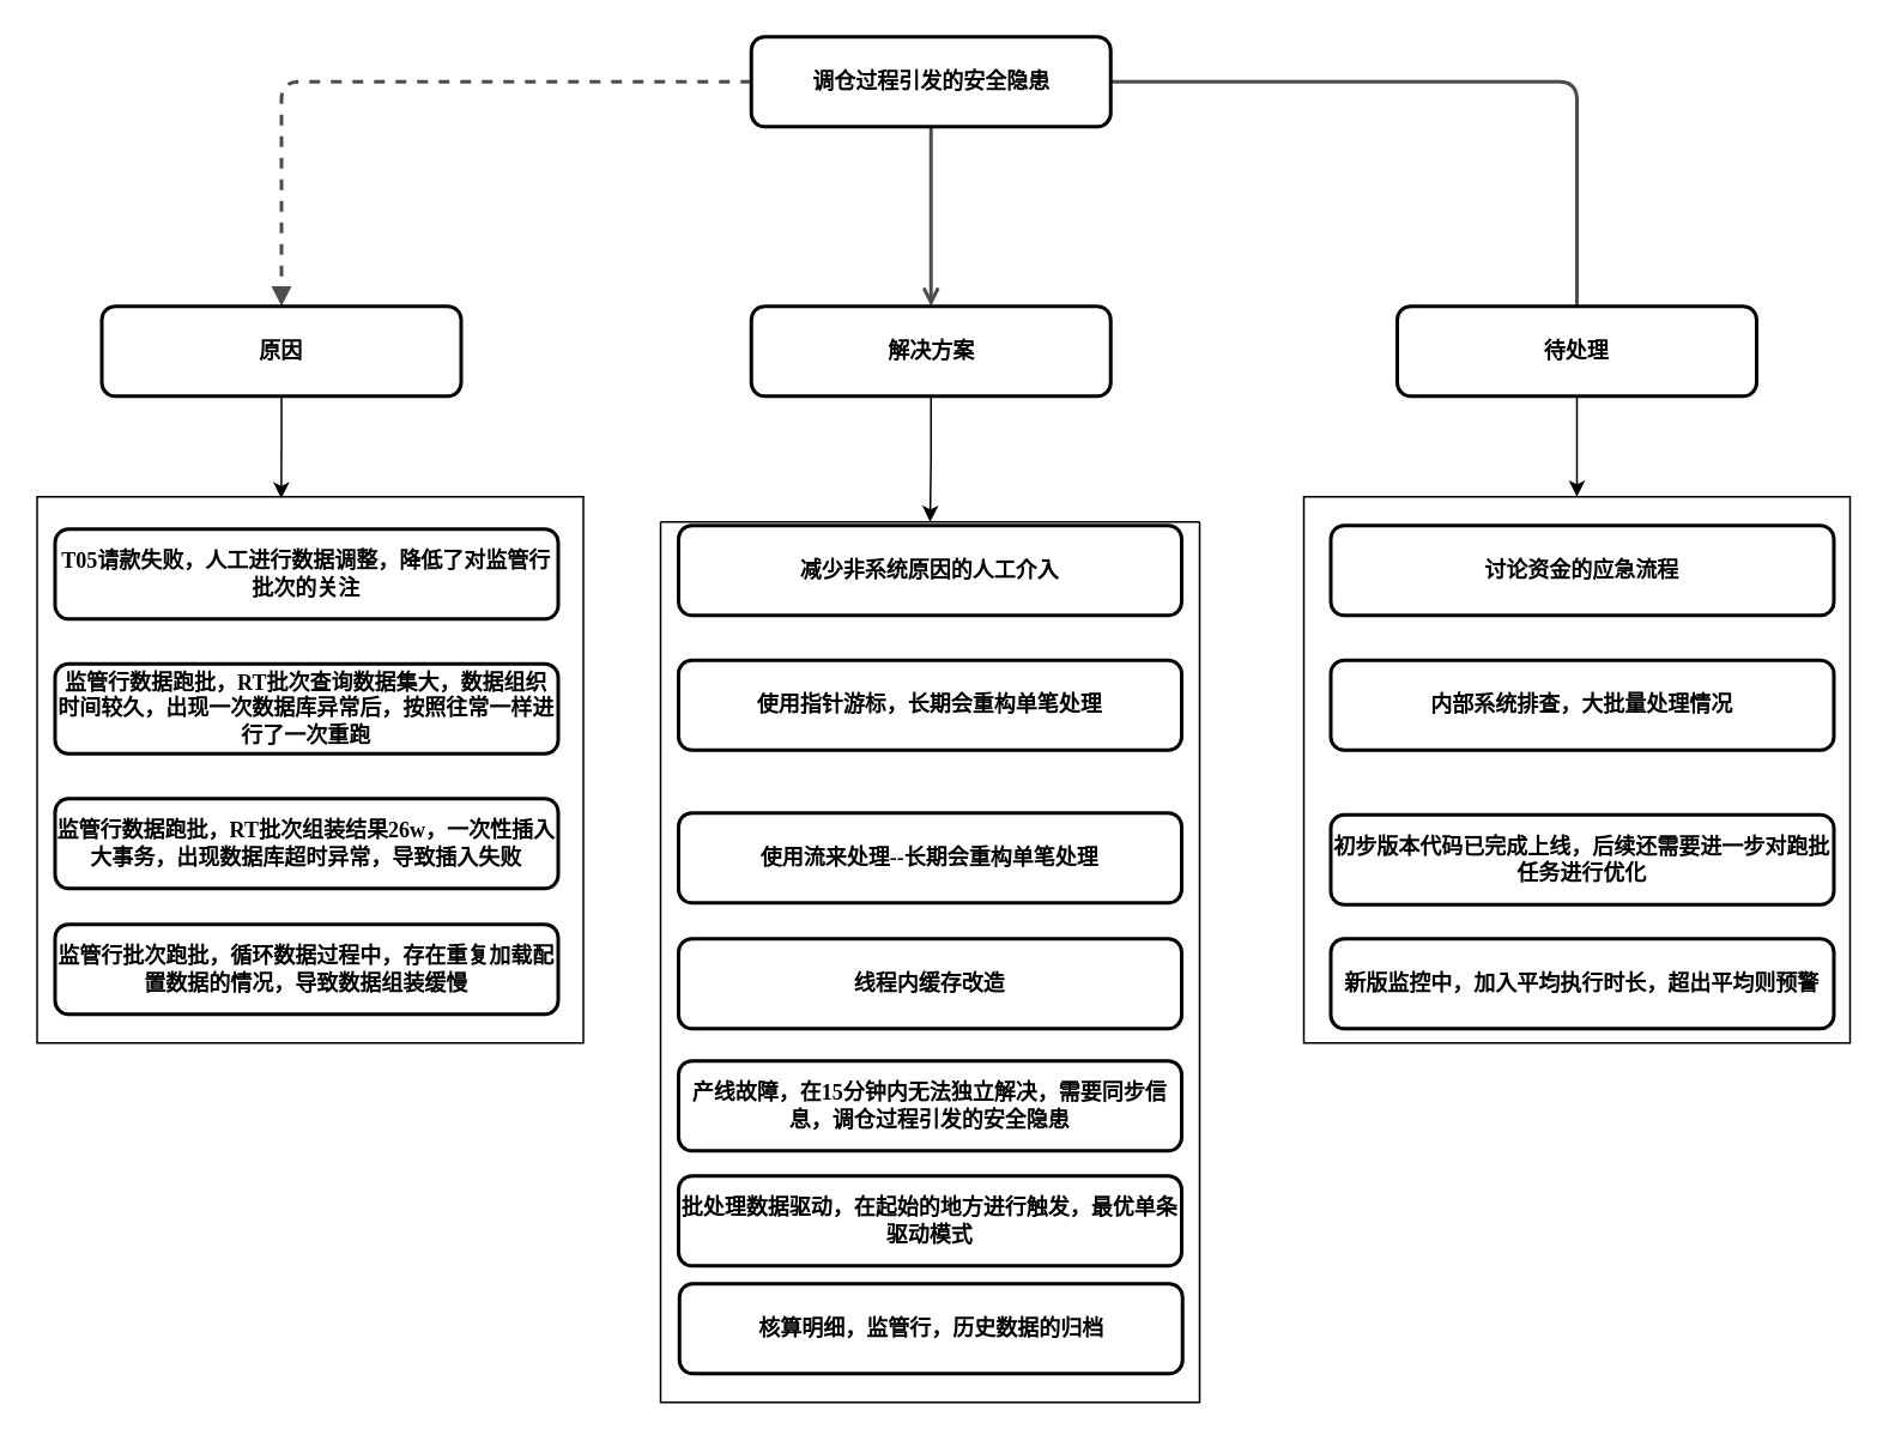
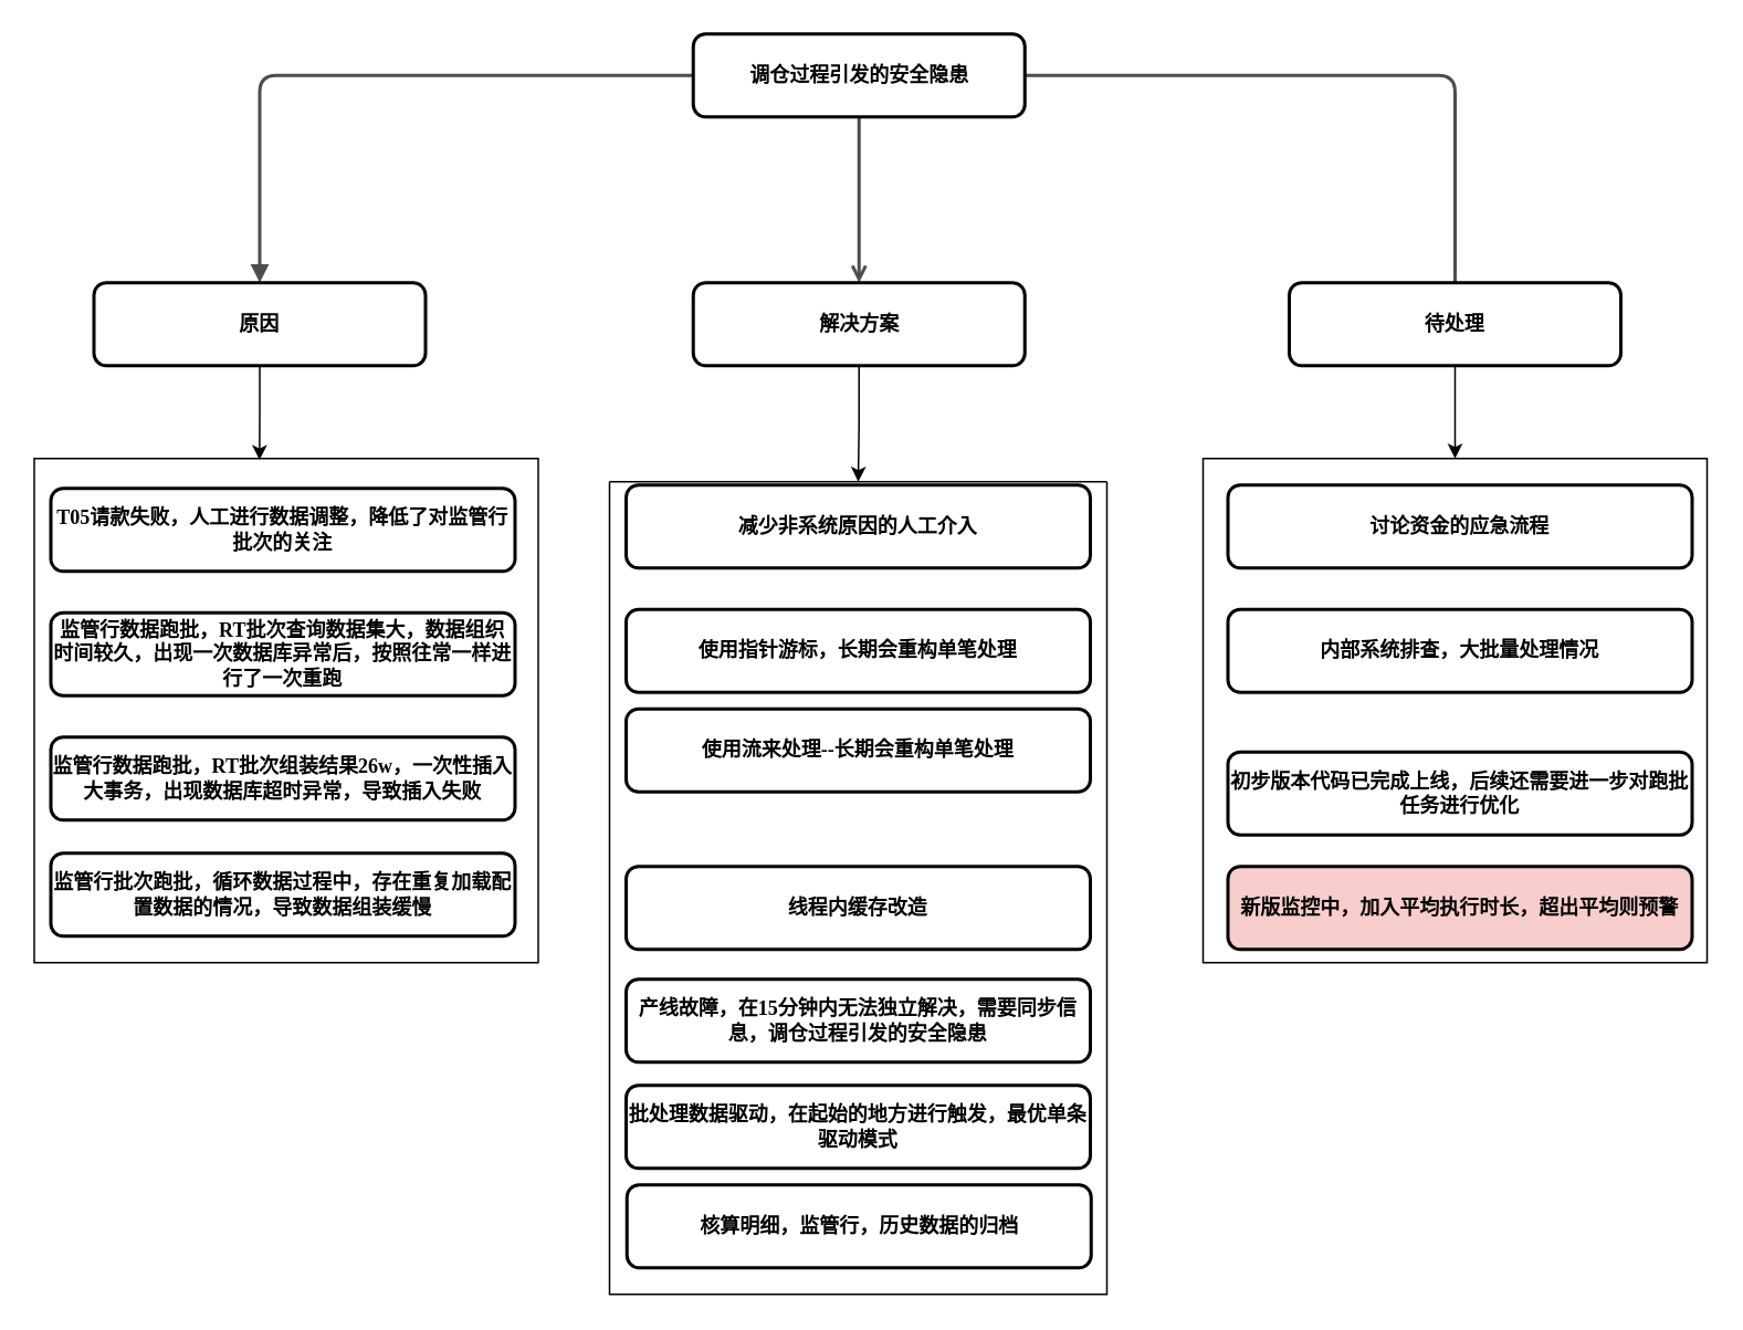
  <mxCell id="0" />
  <mxCell id="1" parent="0" />
  <mxCell id="2" value="" style="whiteSpace=wrap;html=1;aspect=fixed;" vertex="1" parent="1"><mxGeometry x="725" y="276" width="304" height="304" as="geometry" /></mxCell>
  <mxCell id="3" value="" style="whiteSpace=wrap;html=1;aspect=fixed;" vertex="1" parent="1"><mxGeometry x="20" y="276" width="304" height="304" as="geometry" /></mxCell>
  <mxCell id="4" value="" style="edgeStyle=orthogonalEdgeStyle;rounded=1;html=1;labelBackgroundColor=none;endArrow=open;endFill=1;strokeColor=#4D4D4D;strokeWidth=2;fontFamily=Verdana;fontSize=12;fontStyle=1;" parent="1" source="13" target="12" edge="1"><mxGeometry relative="1" as="geometry" /></mxCell>
- <mxCell id="5" value="" style="edgeStyle=orthogonalEdgeStyle;rounded=1;html=1;labelBackgroundColor=none;endArrow=block;endFill=1;strokeColor=#4D4D4D;strokeWidth=2;fontFamily=Verdana;fontSize=12;fontStyle=1;dashed=1;" parent="1" source="13" target="9" edge="1"><mxGeometry relative="1" as="geometry" /></mxCell>
+ <mxCell id="5" value="" style="edgeStyle=orthogonalEdgeStyle;rounded=1;html=1;labelBackgroundColor=none;endArrow=block;endFill=1;strokeColor=#4D4D4D;strokeWidth=2;fontFamily=Verdana;fontSize=12;fontStyle=1" parent="1" source="13" target="9" edge="1"><mxGeometry relative="1" as="geometry" /></mxCell>
  <mxCell id="6" value="" style="edgeStyle=orthogonalEdgeStyle;rounded=1;html=1;labelBackgroundColor=none;endArrow=none;endFill=1;strokeColor=#4D4D4D;strokeWidth=2;fontFamily=Verdana;fontSize=12;fontStyle=1;" parent="1" source="13" target="15" edge="1"><mxGeometry relative="1" as="geometry" /></mxCell>
  <mxCell id="7" value="T05请款失败，人工进行数据调整，降低了对监管行批次的关注" style="whiteSpace=wrap;html=1;rounded=1;shadow=0;comic=0;strokeWidth=2;fontFamily=Verdana;align=center;fontSize=12;fontStyle=1" parent="1" vertex="1"><mxGeometry x="30" y="294" width="280" height="50" as="geometry" /></mxCell>
  <mxCell id="8" style="edgeStyle=orthogonalEdgeStyle;rounded=0;orthogonalLoop=1;jettySize=auto;html=1;exitX=0.5;exitY=1;exitDx=0;exitDy=0;entryX=0.447;entryY=0.003;entryDx=0;entryDy=0;entryPerimeter=0;" edge="1" parent="1" source="9" target="3"><mxGeometry relative="1" as="geometry" /></mxCell>
  <mxCell id="9" value="原因" style="whiteSpace=wrap;html=1;rounded=1;shadow=0;comic=0;strokeWidth=2;fontFamily=Verdana;align=center;fontSize=12;fontStyle=1" parent="1" vertex="1"><mxGeometry x="56" y="170" width="200" height="50" as="geometry" /></mxCell>
  <mxCell id="10" value="监管行数据跑批，RT批次查询数据集大，数据组织时间较久，出现一次数据库异常后，按照往常一样进行了一次重跑" style="whiteSpace=wrap;html=1;rounded=1;shadow=0;comic=0;strokeWidth=2;fontFamily=Verdana;align=center;fontSize=12;fontStyle=1" parent="1" vertex="1"><mxGeometry x="30" y="369" width="280" height="50" as="geometry" /></mxCell>
  <mxCell id="11" style="edgeStyle=orthogonalEdgeStyle;rounded=0;orthogonalLoop=1;jettySize=auto;html=1;exitX=0.5;exitY=1;exitDx=0;exitDy=0;entryX=0.5;entryY=0;entryDx=0;entryDy=0;" edge="1" parent="1" source="12" target="27"><mxGeometry relative="1" as="geometry"><mxPoint x="565.062" y="277.182" as="targetPoint" /></mxGeometry></mxCell>
  <mxCell id="12" value="解决方案" style="whiteSpace=wrap;html=1;rounded=1;shadow=0;comic=0;strokeWidth=2;fontFamily=Verdana;align=center;fontSize=12;fontStyle=1" parent="1" vertex="1"><mxGeometry x="417.5" y="170" width="200" height="50" as="geometry" /></mxCell>
  <mxCell id="13" value="调仓过程引发的安全隐患" style="whiteSpace=wrap;html=1;rounded=1;shadow=0;comic=0;strokeWidth=2;fontFamily=Verdana;align=center;fontSize=12;fontStyle=1" parent="1" vertex="1"><mxGeometry x="417.5" y="20" width="200" height="50" as="geometry" /></mxCell>
  <mxCell id="14" style="edgeStyle=orthogonalEdgeStyle;rounded=0;orthogonalLoop=1;jettySize=auto;html=1;exitX=0.5;exitY=1;exitDx=0;exitDy=0;entryX=0.5;entryY=0;entryDx=0;entryDy=0;" edge="1" parent="1" source="15" target="2"><mxGeometry relative="1" as="geometry" /></mxCell>
  <mxCell id="15" value="待处理" style="whiteSpace=wrap;html=1;rounded=1;shadow=0;comic=0;strokeWidth=2;fontFamily=Verdana;align=center;fontSize=12;fontStyle=1" parent="1" vertex="1"><mxGeometry x="777" y="170" width="200" height="50" as="geometry" /></mxCell>
  <mxCell id="16" value="讨论资金的应急流程" style="whiteSpace=wrap;html=1;rounded=1;shadow=0;comic=0;strokeWidth=2;fontFamily=Verdana;align=center;fontSize=12;fontStyle=1" parent="1" vertex="1"><mxGeometry x="740" y="292" width="280" height="50" as="geometry" /></mxCell>
  <mxCell id="17" value="监管行数据跑批，RT批次组装结果26w，一次性插入大事务，出现数据库超时异常，导致插入失败" style="whiteSpace=wrap;html=1;rounded=1;shadow=0;comic=0;strokeWidth=2;fontFamily=Verdana;align=center;fontSize=12;fontStyle=1" vertex="1" parent="1"><mxGeometry x="30" y="444" width="280" height="50" as="geometry" /></mxCell>
  <mxCell id="18" value="减少非系统原因的人工介入" style="whiteSpace=wrap;html=1;rounded=1;shadow=0;comic=0;strokeWidth=2;fontFamily=Verdana;align=center;fontSize=12;fontStyle=1" vertex="1" parent="1"><mxGeometry x="377" y="292" width="280" height="50" as="geometry" /></mxCell>
  <mxCell id="19" value="使用指针游标，长期会重构单笔处理" style="whiteSpace=wrap;html=1;rounded=1;shadow=0;comic=0;strokeWidth=2;fontFamily=Verdana;align=center;fontSize=12;fontStyle=1" vertex="1" parent="1"><mxGeometry x="377" y="367" width="280" height="50" as="geometry" /></mxCell>
- <mxCell id="20" value="使用流来处理--长期会重构单笔处理" style="whiteSpace=wrap;html=1;rounded=1;shadow=0;comic=0;strokeWidth=2;fontFamily=Verdana;align=center;fontSize=12;fontStyle=1" vertex="1" parent="1"><mxGeometry x="377" y="452" width="280" height="50" as="geometry" /></mxCell>
+ <mxCell id="20" value="使用流来处理--长期会重构单笔处理" style="whiteSpace=wrap;html=1;rounded=1;shadow=0;comic=0;strokeWidth=2;fontFamily=Verdana;align=center;fontSize=12;fontStyle=1" vertex="1" parent="1"><mxGeometry x="377" y="427" width="280" height="50" as="geometry" /></mxCell>
  <mxCell id="21" value="内部系统排查，大批量处理情况" style="whiteSpace=wrap;html=1;rounded=1;shadow=0;comic=0;strokeWidth=2;fontFamily=Verdana;align=center;fontSize=12;fontStyle=1" vertex="1" parent="1"><mxGeometry x="740" y="367" width="280" height="50" as="geometry" /></mxCell>
  <mxCell id="22" value="初步版本代码已完成上线，后续还需要进一步对跑批任务进行优化" style="whiteSpace=wrap;html=1;rounded=1;shadow=0;comic=0;strokeWidth=2;fontFamily=Verdana;align=center;fontSize=12;fontStyle=1" vertex="1" parent="1"><mxGeometry x="740" y="453" width="280" height="50" as="geometry" /></mxCell>
  <mxCell id="23" value="监管行批次跑批，循环数据过程中，存在重复加载配置数据的情况，导致数据组装缓慢" style="whiteSpace=wrap;html=1;rounded=1;shadow=0;comic=0;strokeWidth=2;fontFamily=Verdana;align=center;fontSize=12;fontStyle=1" vertex="1" parent="1"><mxGeometry x="30" y="514" width="280" height="50" as="geometry" /></mxCell>
  <mxCell id="24" value="线程内缓存改造" style="whiteSpace=wrap;html=1;rounded=1;shadow=0;comic=0;strokeWidth=2;fontFamily=Verdana;align=center;fontSize=12;fontStyle=1" vertex="1" parent="1"><mxGeometry x="377" y="522" width="280" height="50" as="geometry" /></mxCell>
- <mxCell id="25" value="新版监控中，加入平均执行时长，超出平均则预警" style="whiteSpace=wrap;html=1;rounded=1;shadow=0;comic=0;strokeWidth=2;fontFamily=Verdana;align=center;fontSize=12;fontStyle=1" vertex="1" parent="1"><mxGeometry x="740" y="522" width="280" height="50" as="geometry" /></mxCell>
+ <mxCell id="25" value="新版监控中，加入平均执行时长，超出平均则预警" style="whiteSpace=wrap;html=1;rounded=1;shadow=0;comic=0;strokeWidth=2;fontFamily=Verdana;align=center;fontSize=12;fontStyle=1;fillColor=#f8cecc;" vertex="1" parent="1"><mxGeometry x="740" y="522" width="280" height="50" as="geometry" /></mxCell>
  <mxCell id="26" value="产线故障，在15分钟内无法独立解决，需要同步信息，调仓过程引发的安全隐患" style="whiteSpace=wrap;html=1;rounded=1;shadow=0;comic=0;strokeWidth=2;fontFamily=Verdana;align=center;fontSize=12;fontStyle=1" vertex="1" parent="1"><mxGeometry x="377" y="590" width="280" height="50" as="geometry" /></mxCell>
  <mxCell id="27" value="" style="swimlane;startSize=0;" vertex="1" parent="1"><mxGeometry x="367" y="290" width="300" height="490" as="geometry" /></mxCell>
  <mxCell id="28" value="批处理数据驱动，在起始的地方进行触发，最优单条驱动模式" style="whiteSpace=wrap;html=1;rounded=1;shadow=0;comic=0;strokeWidth=2;fontFamily=Verdana;align=center;fontSize=12;fontStyle=1" vertex="1" parent="27"><mxGeometry x="10" y="364" width="280" height="50" as="geometry" /></mxCell>
  <mxCell id="29" value="核算明细，监管行，历史数据的归档" style="whiteSpace=wrap;html=1;rounded=1;shadow=0;comic=0;strokeWidth=2;fontFamily=Verdana;align=center;fontSize=12;fontStyle=1" vertex="1" parent="27"><mxGeometry x="10.5" y="424" width="280" height="50" as="geometry" /></mxCell>
